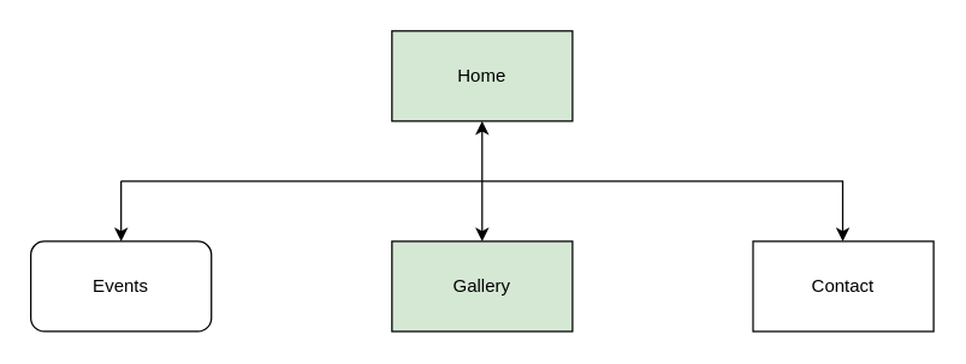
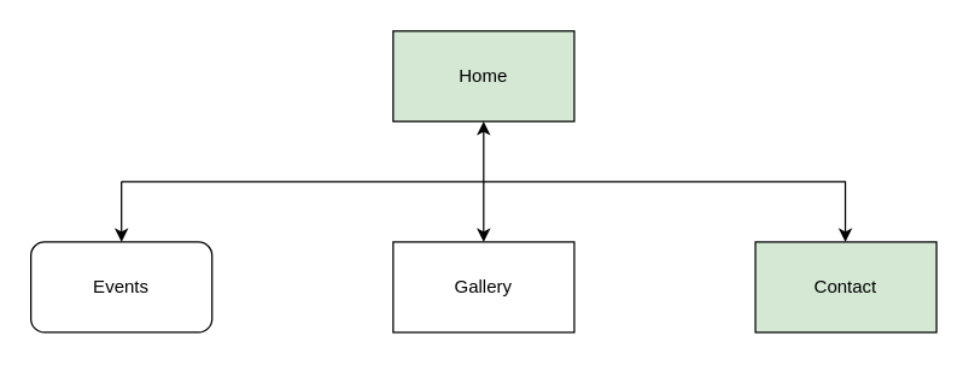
  <mxCell id="0" />
  <mxCell id="1" parent="0" />
  <mxCell id="2" value="Home" style="rounded=0;whiteSpace=wrap;html=1;fillColor=#d5e8d4;" parent="1" vertex="1"><mxGeometry x="260" y="20" width="120" height="60" as="geometry" /></mxCell>
- <mxCell id="3" value="Contact" style="rounded=0;whiteSpace=wrap;html=1;" parent="1" vertex="1"><mxGeometry x="500" y="160" width="120" height="60" as="geometry" /></mxCell>
- <mxCell id="4" value="Gallery" style="rounded=0;whiteSpace=wrap;html=1;fillColor=#d5e8d4;" parent="1" vertex="1"><mxGeometry x="260" y="160" width="120" height="60" as="geometry" /></mxCell>
+ <mxCell id="3" value="Contact" style="rounded=0;whiteSpace=wrap;html=1;fillColor=#d5e8d4;" parent="1" vertex="1"><mxGeometry x="500" y="160" width="120" height="60" as="geometry" /></mxCell>
+ <mxCell id="4" value="Gallery" style="rounded=0;whiteSpace=wrap;html=1;" parent="1" vertex="1"><mxGeometry x="260" y="160" width="120" height="60" as="geometry" /></mxCell>
  <mxCell id="5" value="Events" style="whiteSpace=wrap;html=1;rounded=1;" parent="1" vertex="1"><mxGeometry x="20" y="160" width="120" height="60" as="geometry" /></mxCell>
  <mxCell id="6" value="" style="endArrow=classic;html=1;rounded=0;" parent="1" edge="1"><mxGeometry width="50" height="50" relative="1" as="geometry"><mxPoint x="319.94" y="120" as="sourcePoint" /><mxPoint x="319.94" y="80" as="targetPoint" /><Array as="points"><mxPoint x="319.94" y="110" /></Array></mxGeometry></mxCell>
  <mxCell id="7" value="" style="endArrow=none;html=1;rounded=0;" parent="1" edge="1"><mxGeometry width="50" height="50" relative="1" as="geometry"><mxPoint x="80" y="120" as="sourcePoint" /><mxPoint x="560" y="120" as="targetPoint" /></mxGeometry></mxCell>
  <mxCell id="8" value="" style="endArrow=classic;html=1;rounded=0;entryX=0.5;entryY=0;entryDx=0;entryDy=0;" parent="1" target="5" edge="1"><mxGeometry width="50" height="50" relative="1" as="geometry"><mxPoint x="80" y="120" as="sourcePoint" /><mxPoint x="330" y="130" as="targetPoint" /></mxGeometry></mxCell>
  <mxCell id="9" value="" style="endArrow=classic;html=1;rounded=0;entryX=0.5;entryY=0;entryDx=0;entryDy=0;" parent="1" edge="1"><mxGeometry width="50" height="50" relative="1" as="geometry"><mxPoint x="319.94" y="120" as="sourcePoint" /><mxPoint x="319.94" y="160" as="targetPoint" /></mxGeometry></mxCell>
  <mxCell id="10" value="" style="endArrow=classic;html=1;rounded=0;entryX=0.5;entryY=0;entryDx=0;entryDy=0;" parent="1" edge="1"><mxGeometry width="50" height="50" relative="1" as="geometry"><mxPoint x="559.58" y="120" as="sourcePoint" /><mxPoint x="559.58" y="160" as="targetPoint" /></mxGeometry></mxCell>
